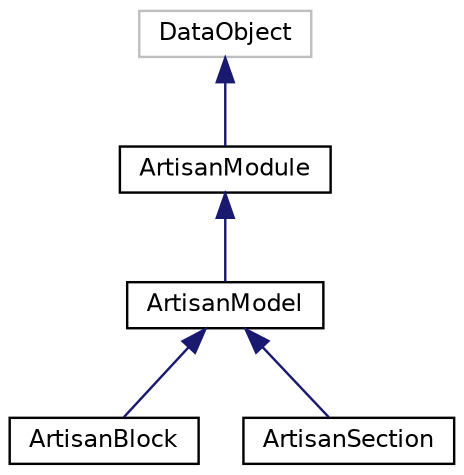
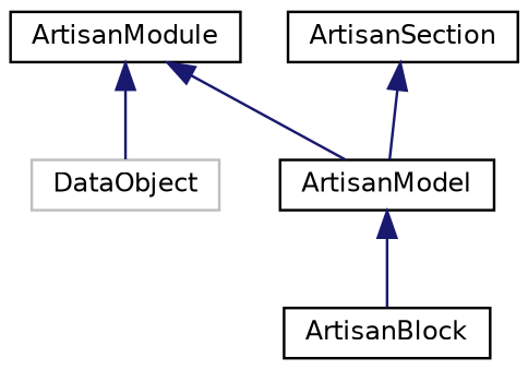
  digraph {
    fontname="DejaVu Sans"
    rankdir=TB
    node [color=black fillcolor=white fontname="DejaVu Sans" fontsize=10 shape=record style=filled]
    edge [color=midnightblue dir=back fontname="DejaVu Sans" fontsize=10 labelfontname=Helvetica labelfontsize=10 style=solid]
    n1 [color=grey75 height=0.2 label=DataObject width=0.4]
    n2 [height=0.2 label=ArtisanModule width=0.4]
    n3 [height=0.2 label=ArtisanModel width=0.4]
    n4 [height=0.2 label=ArtisanBlock width=0.4]
    n5 [height=0.2 label=ArtisanSection width=0.4]
-   n1 -> n2
+   n2 -> n1
    n2 -> n3
    n3 -> n4
-   n3 -> n5
+   n5 -> n3
  }
